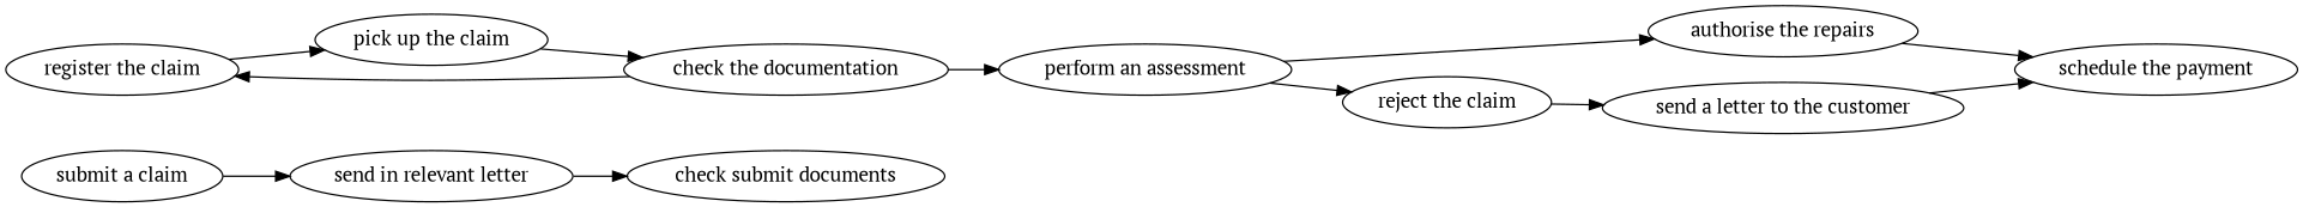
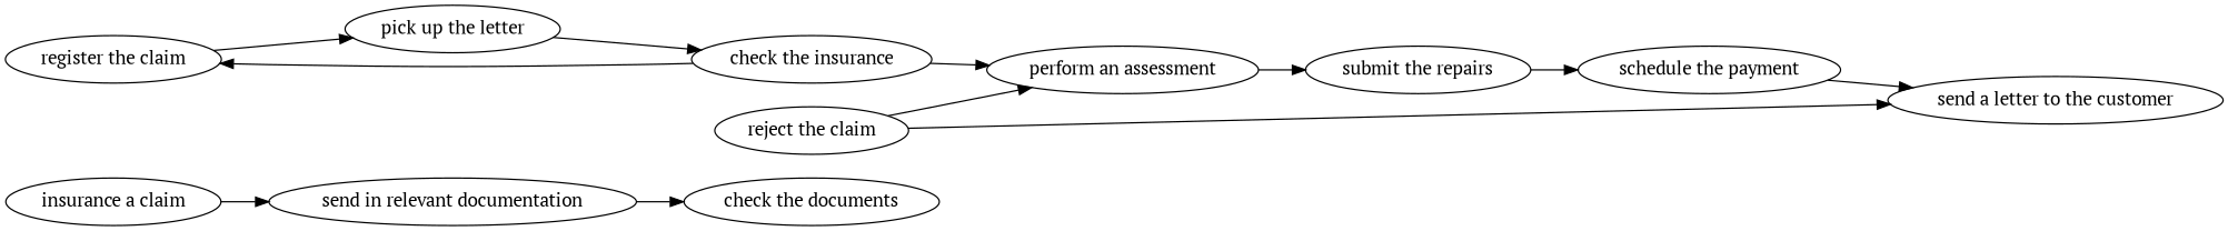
  strict digraph {
    fontname="PT Serif"
    rankdir=LR
    node [fontname="PT Serif"]
    edge [attrs="{'type': 'flow', 'label': 'flow'}" fontname="PT Serif"]
-   "submit a claim" [attrs="{'type': 'Activity', 'label': 'submit a claim'}"]
-   "send in relevant documentation" [attrs="{'type': 'Activity', 'label': 'send in relevant documentation'}" label="send in relevant letter"]
-   "check the documents" [attrs="{'type': 'Activity', 'label': 'check the documents'}" label="check submit documents"]
+   "submit a claim" [attrs="{'type': 'Activity', 'label': 'submit a claim'}" label="insurance a claim"]
+   "send in relevant documentation" [attrs="{'type': 'Activity', 'label': 'send in relevant documentation'}"]
+   "check the documents" [attrs="{'type': 'Activity', 'label': 'check the documents'}"]
    "register the claim" [attrs="{'type': 'Activity', 'label': 'register the claim'}"]
-   "pick up the claim" [attrs="{'type': 'Activity', 'label': 'pick up the claim'}"]
-   "check the insurance" [attrs="{'type': 'Activity', 'label': 'check the insurance'}" label="check the documentation"]
+   "pick up the claim" [attrs="{'type': 'Activity', 'label': 'pick up the claim'}" label="pick up the letter"]
+   "check the insurance" [attrs="{'type': 'Activity', 'label': 'check the insurance'}"]
    "perform an assessment" [attrs="{'type': 'Activity', 'label': 'perform an assessment'}"]
-   "authorise the repairs" [attrs="{'type': 'Activity', 'label': 'authorise the repairs'}"]
+   "authorise the repairs" [attrs="{'type': 'Activity', 'label': 'authorise the repairs'}" label="submit the repairs"]
    "reject the claim" [attrs="{'type': 'Activity', 'label': 'reject the claim'}"]
    "schedule the payment" [attrs="{'type': 'Activity', 'label': 'schedule the payment'}"]
    "send a letter to the customer" [attrs="{'type': 'Activity', 'label': 'send a letter to the customer'}"]
    "submit a claim" -> "send in relevant documentation"
    "send in relevant documentation" -> "check the documents"
    "register the claim" -> "pick up the claim"
    "pick up the claim" -> "check the insurance"
    "check the insurance" -> "register the claim"
    "check the insurance" -> "perform an assessment"
    "perform an assessment" -> "authorise the repairs"
-   "perform an assessment" -> "reject the claim"
+   "reject the claim" -> "perform an assessment"
    "authorise the repairs" -> "schedule the payment"
    "reject the claim" -> "send a letter to the customer"
-   "send a letter to the customer" -> "schedule the payment"
+   "schedule the payment" -> "send a letter to the customer"
  }
